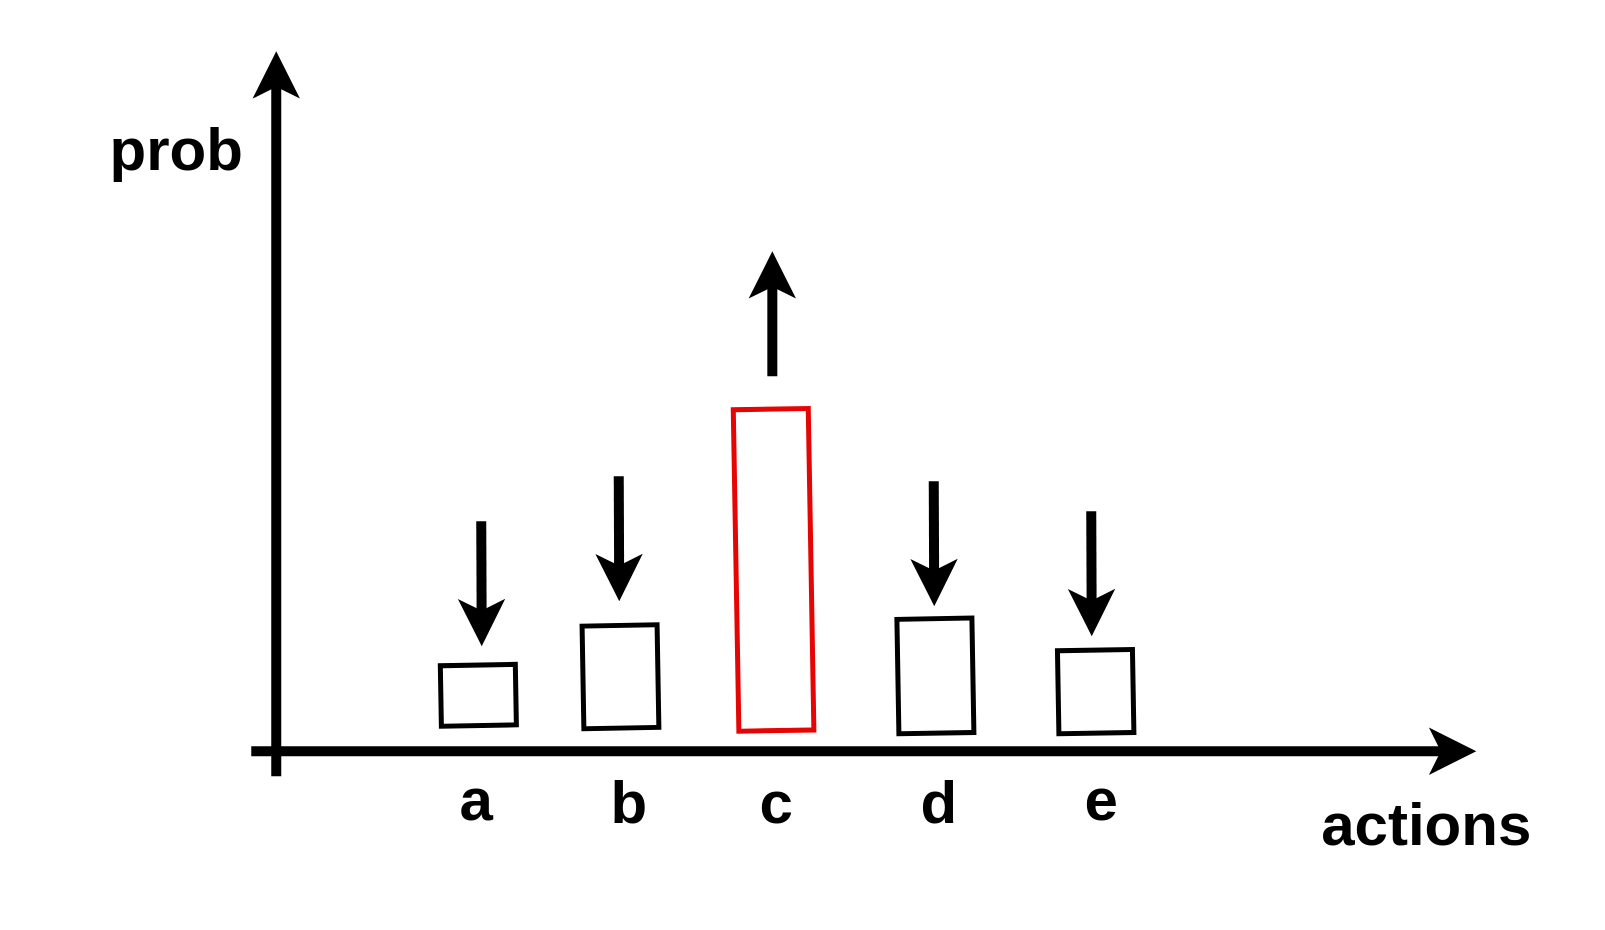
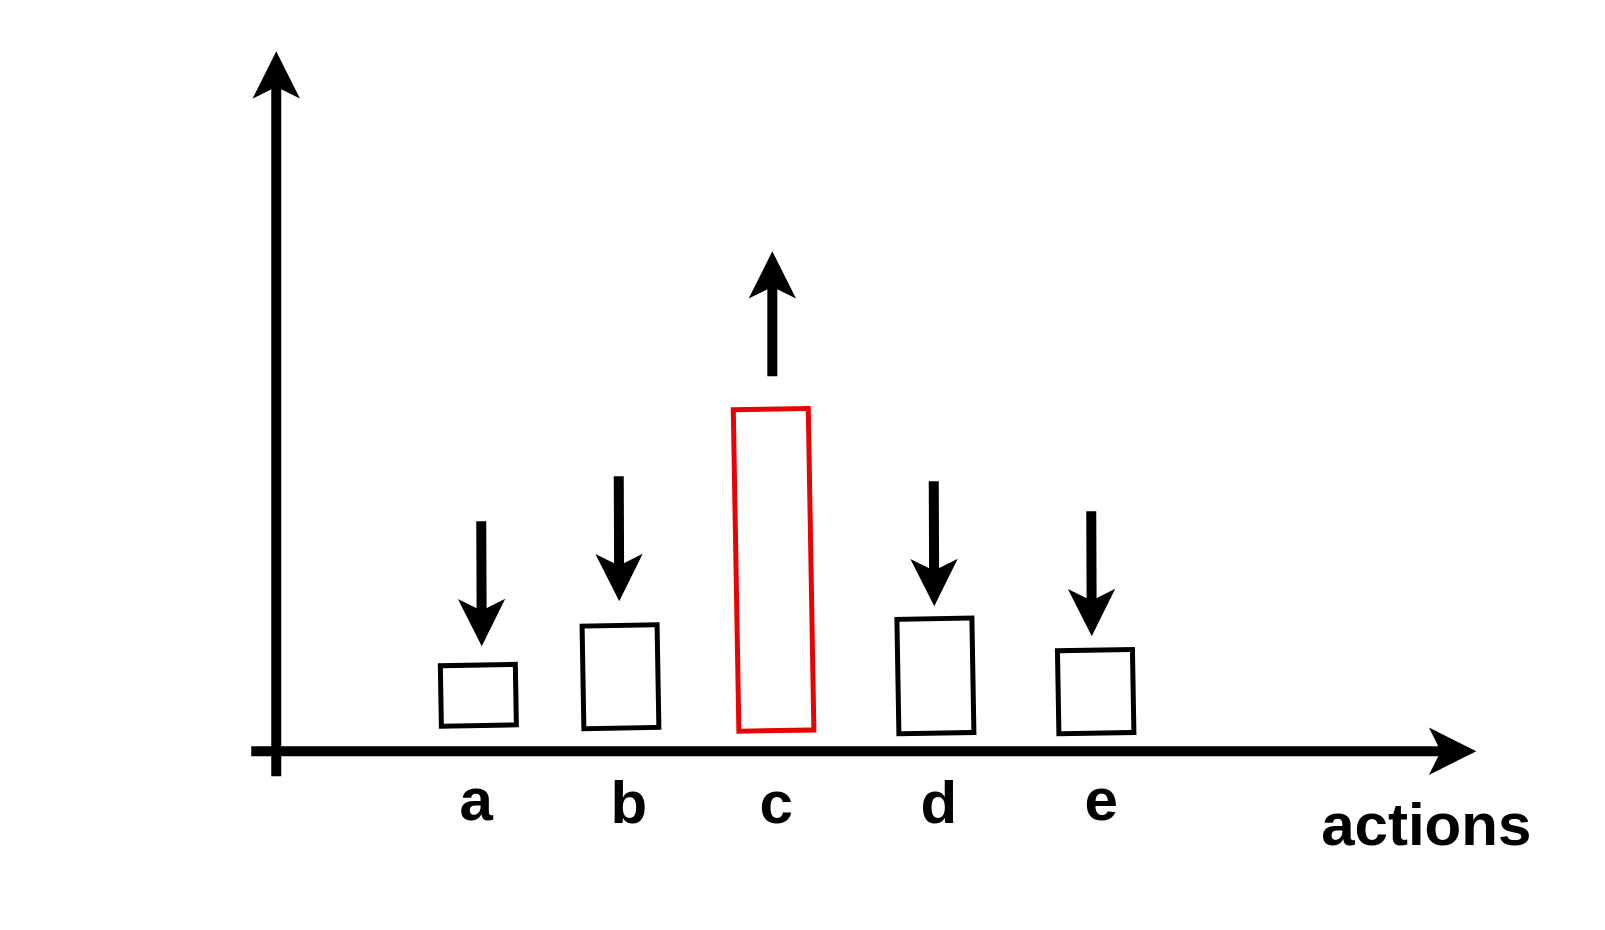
  <mxCell id="0" />
  <mxCell id="1" parent="0" />
  <mxCell id="2" value="" style="endArrow=classic;html=1;rounded=0;strokeWidth=4;" edge="1" parent="1"><mxGeometry width="50" height="50" relative="1" as="geometry"><mxPoint x="110" y="310" as="sourcePoint" /><mxPoint x="110" y="20" as="targetPoint" /></mxGeometry></mxCell>
  <mxCell id="3" value="" style="endArrow=classic;html=1;rounded=0;strokeWidth=4;" edge="1" parent="1"><mxGeometry width="50" height="50" relative="1" as="geometry"><mxPoint x="100" y="300" as="sourcePoint" /><mxPoint x="590" y="300" as="targetPoint" /></mxGeometry></mxCell>
  <mxCell id="4" value="" style="rounded=0;whiteSpace=wrap;html=1;rotation=-91;strokeWidth=2;" vertex="1" parent="1"><mxGeometry x="178.74" y="262.62" width="24.21" height="30" as="geometry" /></mxCell>
  <mxCell id="5" value="a" style="text;strokeColor=none;fillColor=none;html=1;fontSize=24;fontStyle=1;verticalAlign=middle;align=center;strokeWidth=2;" vertex="1" parent="1"><mxGeometry x="140" y="300" width="100" height="40" as="geometry" /></mxCell>
  <mxCell id="6" value="b" style="text;strokeColor=none;fillColor=none;html=1;fontSize=24;fontStyle=1;verticalAlign=middle;align=center;strokeWidth=2;" vertex="1" parent="1"><mxGeometry x="201" y="301" width="100" height="40" as="geometry" /></mxCell>
  <mxCell id="7" value="c" style="text;strokeColor=none;fillColor=none;html=1;fontSize=24;fontStyle=1;verticalAlign=middle;align=center;strokeWidth=2;" vertex="1" parent="1"><mxGeometry x="260" y="301" width="100" height="40" as="geometry" /></mxCell>
  <mxCell id="8" value="d" style="text;strokeColor=none;fillColor=none;html=1;fontSize=24;fontStyle=1;verticalAlign=middle;align=center;strokeWidth=2;" vertex="1" parent="1"><mxGeometry x="325" y="301" width="100" height="40" as="geometry" /></mxCell>
  <mxCell id="9" value="e" style="text;strokeColor=none;fillColor=none;html=1;fontSize=24;fontStyle=1;verticalAlign=middle;align=center;strokeWidth=2;" vertex="1" parent="1"><mxGeometry x="390" y="300" width="100" height="40" as="geometry" /></mxCell>
  <mxCell id="10" value="" style="rounded=0;whiteSpace=wrap;html=1;rotation=-91;strokeWidth=2;" vertex="1" parent="1"><mxGeometry x="227.17" y="255.21" width="41.05" height="30" as="geometry" /></mxCell>
  <mxCell id="11" value="" style="rounded=0;whiteSpace=wrap;html=1;rotation=-91;strokeWidth=2;strokeColor=#e60505;" vertex="1" parent="1"><mxGeometry x="244.64" y="212.45" width="128.58" height="30" as="geometry" /></mxCell>
  <mxCell id="12" value="" style="rounded=0;whiteSpace=wrap;html=1;rotation=-91;strokeWidth=2;" vertex="1" parent="1"><mxGeometry x="350.78" y="254.86" width="45.76" height="30" as="geometry" /></mxCell>
  <mxCell id="13" value="" style="rounded=0;whiteSpace=wrap;html=1;rotation=-91;strokeWidth=2;" vertex="1" parent="1"><mxGeometry x="421.18" y="261.15" width="33.18" height="30" as="geometry" /></mxCell>
- <mxCell id="14" value="prob" style="text;strokeColor=none;fillColor=none;html=1;fontSize=24;fontStyle=1;verticalAlign=middle;align=center;strokeWidth=2;" vertex="1" parent="1"><mxGeometry x="20" y="40" width="100" height="40" as="geometry" /></mxCell>
  <mxCell id="15" value="actions" style="text;strokeColor=none;fillColor=none;html=1;fontSize=24;fontStyle=1;verticalAlign=middle;align=center;strokeWidth=2;" vertex="1" parent="1"><mxGeometry x="520" y="310" width="100" height="40" as="geometry" /></mxCell>
  <mxCell id="16" value="" style="endArrow=classic;html=1;rounded=0;strokeWidth=4;" edge="1" parent="1"><mxGeometry width="50" height="50" relative="1" as="geometry"><mxPoint x="308.43" y="150" as="sourcePoint" /><mxPoint x="308.43" y="100" as="targetPoint" /><Array as="points"><mxPoint x="308.43" y="120" /></Array></mxGeometry></mxCell>
  <mxCell id="17" value="" style="endArrow=classic;html=1;rounded=0;strokeWidth=4;" edge="1" parent="1"><mxGeometry x="-1" y="-51" width="50" height="50" relative="1" as="geometry"><mxPoint x="247" y="190" as="sourcePoint" /><mxPoint x="247.2" y="240" as="targetPoint" /><Array as="points" /><mxPoint x="-1" y="-4" as="offset" /></mxGeometry></mxCell>
  <mxCell id="18" value="" style="endArrow=classic;html=1;rounded=0;strokeWidth=4;" edge="1" parent="1"><mxGeometry x="-1" y="-51" width="50" height="50" relative="1" as="geometry"><mxPoint x="192" y="208" as="sourcePoint" /><mxPoint x="192.2" y="258" as="targetPoint" /><Array as="points" /><mxPoint x="-1" y="-4" as="offset" /></mxGeometry></mxCell>
  <mxCell id="19" value="" style="endArrow=classic;html=1;rounded=0;strokeWidth=4;" edge="1" parent="1"><mxGeometry x="-1" y="-51" width="50" height="50" relative="1" as="geometry"><mxPoint x="373" y="192" as="sourcePoint" /><mxPoint x="373.2" y="242" as="targetPoint" /><Array as="points" /><mxPoint x="-1" y="-4" as="offset" /></mxGeometry></mxCell>
  <mxCell id="20" value="" style="endArrow=classic;html=1;rounded=0;strokeWidth=4;" edge="1" parent="1"><mxGeometry x="-1" y="-51" width="50" height="50" relative="1" as="geometry"><mxPoint x="436" y="204" as="sourcePoint" /><mxPoint x="436.2" y="254" as="targetPoint" /><Array as="points" /><mxPoint x="-1" y="-4" as="offset" /></mxGeometry></mxCell>
